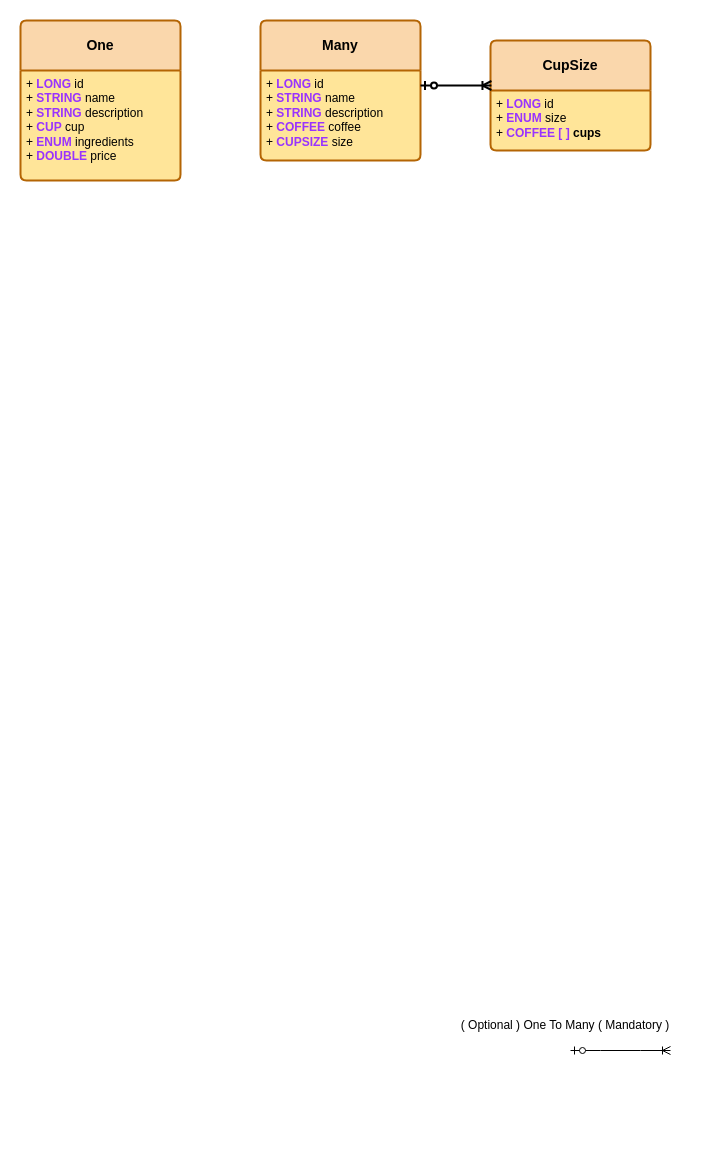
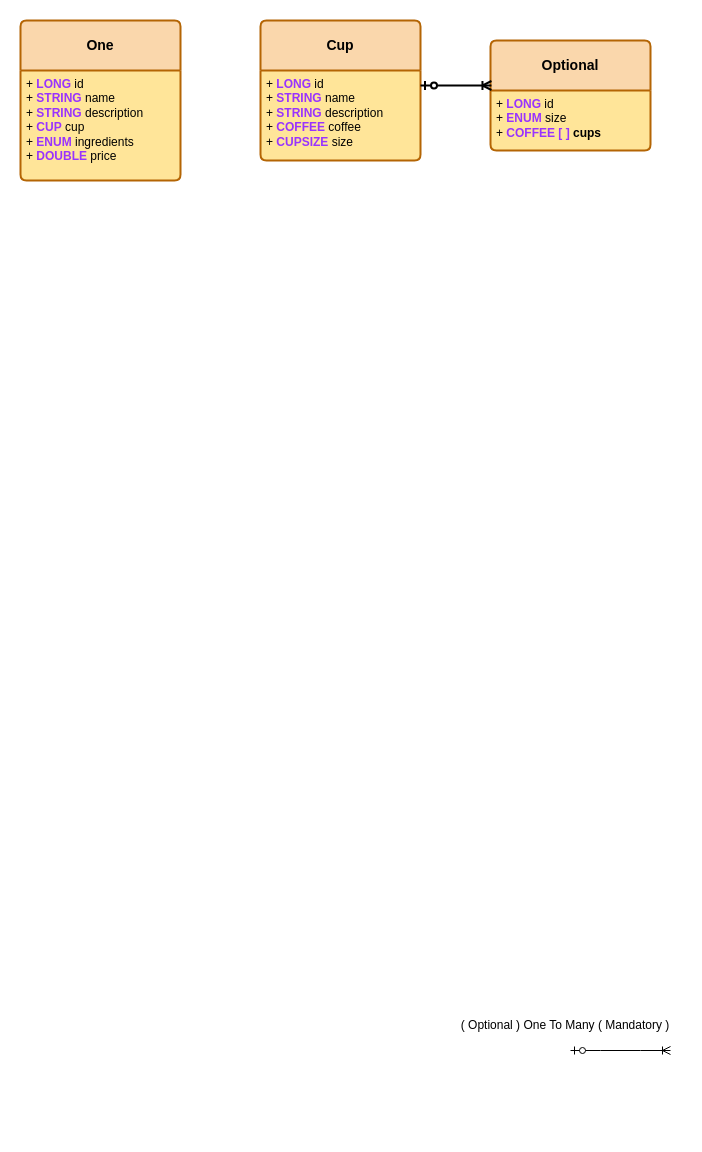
  <mxCell id="0" />
  <mxCell id="1" parent="0" />
  <mxCell id="2" value="&lt;b&gt;One&lt;/b&gt;" style="swimlane;childLayout=stackLayout;horizontal=1;startSize=50;horizontalStack=0;rounded=1;fontSize=14;fontStyle=0;strokeWidth=2;resizeParent=0;resizeLast=1;shadow=0;dashed=0;align=center;arcSize=4;whiteSpace=wrap;html=1;fillColor=#fad7ac;strokeColor=#b46504;gradientColor=none;swimlaneFillColor=#FFE599;" vertex="1" parent="1"><mxGeometry x="20" y="20" width="160" height="160" as="geometry" /></mxCell>
  <mxCell id="3" value="+ &lt;b&gt;&lt;font color=&quot;#9933ff&quot;&gt;LONG&lt;/font&gt;&lt;/b&gt; id&lt;div&gt;+ &lt;b&gt;&lt;font color=&quot;#9933ff&quot;&gt;STRING&lt;/font&gt;&lt;/b&gt; name&lt;/div&gt;&lt;div&gt;+ &lt;b&gt;&lt;font color=&quot;#9933ff&quot;&gt;STRING&lt;/font&gt;&lt;/b&gt; description&lt;br&gt;+ &lt;font color=&quot;#9933ff&quot;&gt;&lt;b&gt;CUP&lt;/b&gt;&lt;/font&gt; cup&lt;br&gt;+ &lt;b&gt;&lt;font color=&quot;#9933ff&quot;&gt;ENUM&lt;/font&gt;&lt;/b&gt; ingredients&lt;div&gt;+ &lt;b&gt;&lt;font color=&quot;#9933ff&quot;&gt;DOUBLE&lt;/font&gt;&lt;/b&gt; price&lt;/div&gt;&lt;/div&gt;" style="align=left;strokeColor=none;fillColor=none;spacingLeft=4;fontSize=12;verticalAlign=top;resizable=0;rotatable=0;part=1;html=1;" vertex="1" parent="2"><mxGeometry y="50" width="160" height="110" as="geometry" /></mxCell>
- <mxCell id="4" value="&lt;b&gt;Many&lt;/b&gt;" style="swimlane;childLayout=stackLayout;horizontal=1;startSize=50;horizontalStack=0;rounded=1;fontSize=14;fontStyle=0;strokeWidth=2;resizeParent=0;resizeLast=1;shadow=0;dashed=0;align=center;arcSize=4;whiteSpace=wrap;html=1;fillColor=#fad7ac;strokeColor=#b46504;gradientColor=none;swimlaneFillColor=#FFE599;" vertex="1" parent="1"><mxGeometry x="260" y="20" width="160" height="140" as="geometry" /></mxCell>
+ <mxCell id="4" value="&lt;b&gt;Cup&lt;/b&gt;" style="swimlane;childLayout=stackLayout;horizontal=1;startSize=50;horizontalStack=0;rounded=1;fontSize=14;fontStyle=0;strokeWidth=2;resizeParent=0;resizeLast=1;shadow=0;dashed=0;align=center;arcSize=4;whiteSpace=wrap;html=1;fillColor=#fad7ac;strokeColor=#b46504;gradientColor=none;swimlaneFillColor=#FFE599;" vertex="1" parent="1"><mxGeometry x="260" y="20" width="160" height="140" as="geometry" /></mxCell>
  <mxCell id="5" value="+ &lt;b&gt;&lt;font color=&quot;#9933ff&quot;&gt;LONG&lt;/font&gt;&lt;/b&gt; id&lt;div&gt;+ &lt;b&gt;&lt;font color=&quot;#9933ff&quot;&gt;STRING&lt;/font&gt;&lt;/b&gt; name&lt;/div&gt;&lt;div&gt;+ &lt;b&gt;&lt;font color=&quot;#9933ff&quot;&gt;STRING&lt;/font&gt;&lt;/b&gt; description&lt;br&gt;+ &lt;font color=&quot;#9933ff&quot;&gt;&lt;b&gt;COFFEE&lt;/b&gt;&lt;/font&gt;&amp;nbsp;coffee&lt;br&gt;+ &lt;font color=&quot;#9933ff&quot;&gt;&lt;b&gt;CUPSIZE&lt;/b&gt;&lt;/font&gt;&amp;nbsp;size&lt;/div&gt;" style="align=left;strokeColor=none;fillColor=none;spacingLeft=4;fontSize=12;verticalAlign=top;resizable=0;rotatable=0;part=1;html=1;" vertex="1" parent="4"><mxGeometry y="50" width="160" height="90" as="geometry" /></mxCell>
- <mxCell id="6" value="&lt;b&gt;CupSize&lt;/b&gt;" style="swimlane;childLayout=stackLayout;horizontal=1;startSize=50;horizontalStack=0;rounded=1;fontSize=14;fontStyle=0;strokeWidth=2;resizeParent=0;resizeLast=1;shadow=0;dashed=0;align=center;arcSize=4;whiteSpace=wrap;html=1;fillColor=#fad7ac;strokeColor=#b46504;gradientColor=none;swimlaneFillColor=#FFE599;" vertex="1" parent="1"><mxGeometry x="490" y="40" width="160" height="110" as="geometry" /></mxCell>
+ <mxCell id="6" value="&lt;b&gt;Optional&lt;/b&gt;" style="swimlane;childLayout=stackLayout;horizontal=1;startSize=50;horizontalStack=0;rounded=1;fontSize=14;fontStyle=0;strokeWidth=2;resizeParent=0;resizeLast=1;shadow=0;dashed=0;align=center;arcSize=4;whiteSpace=wrap;html=1;fillColor=#fad7ac;strokeColor=#b46504;gradientColor=none;swimlaneFillColor=#FFE599;" vertex="1" parent="1"><mxGeometry x="490" y="40" width="160" height="110" as="geometry" /></mxCell>
  <mxCell id="7" value="+ &lt;b&gt;&lt;font color=&quot;#9933ff&quot;&gt;LONG&lt;/font&gt;&lt;/b&gt; id&lt;div&gt;+ &lt;b&gt;&lt;font color=&quot;#9933ff&quot;&gt;ENUM&lt;/font&gt;&lt;/b&gt;&amp;nbsp;size&lt;/div&gt;&lt;div&gt;+ &lt;b&gt;&lt;font color=&quot;#9933ff&quot;&gt;COFFEE [ ]&lt;/font&gt; cups&lt;/b&gt;&lt;/div&gt;" style="align=left;strokeColor=none;fillColor=none;spacingLeft=4;fontSize=12;verticalAlign=top;resizable=0;rotatable=0;part=1;html=1;" vertex="1" parent="6"><mxGeometry y="50" width="160" height="60" as="geometry" /></mxCell>
  <mxCell id="8" value="" style="edgeStyle=entityRelationEdgeStyle;fontSize=12;html=1;endArrow=ERoneToMany;startArrow=ERzeroToOne;rounded=0;exitX=1;exitY=0.167;exitDx=0;exitDy=0;entryX=0.006;entryY=0.409;entryDx=0;entryDy=0;strokeWidth=2;exitPerimeter=0;entryPerimeter=0;" edge="1" parent="1" source="5" target="6"><mxGeometry width="100" height="100" relative="1" as="geometry"><mxPoint x="290" y="150" as="sourcePoint" /><mxPoint x="490" y="150" as="targetPoint" /><Array as="points"><mxPoint x="380" y="70" /></Array></mxGeometry></mxCell>
  <mxCell id="9" value="" style="edgeStyle=entityRelationEdgeStyle;fontSize=12;html=1;endArrow=ERoneToMany;startArrow=ERzeroToOne;rounded=0;" edge="1" parent="1"><mxGeometry width="100" height="100" relative="1" as="geometry"><mxPoint x="570" y="1050" as="sourcePoint" /><mxPoint x="670" y="1050" as="targetPoint" /><Array as="points"><mxPoint x="580" y="1120" /><mxPoint x="650" y="1130" /></Array></mxGeometry></mxCell>
  <mxCell id="10" value="( Optional ) One To Many ( Mandatory )" style="text;html=1;align=center;verticalAlign=middle;whiteSpace=wrap;rounded=0;" vertex="1" parent="1"><mxGeometry x="450" y="1010" width="230" height="30" as="geometry" /></mxCell>
